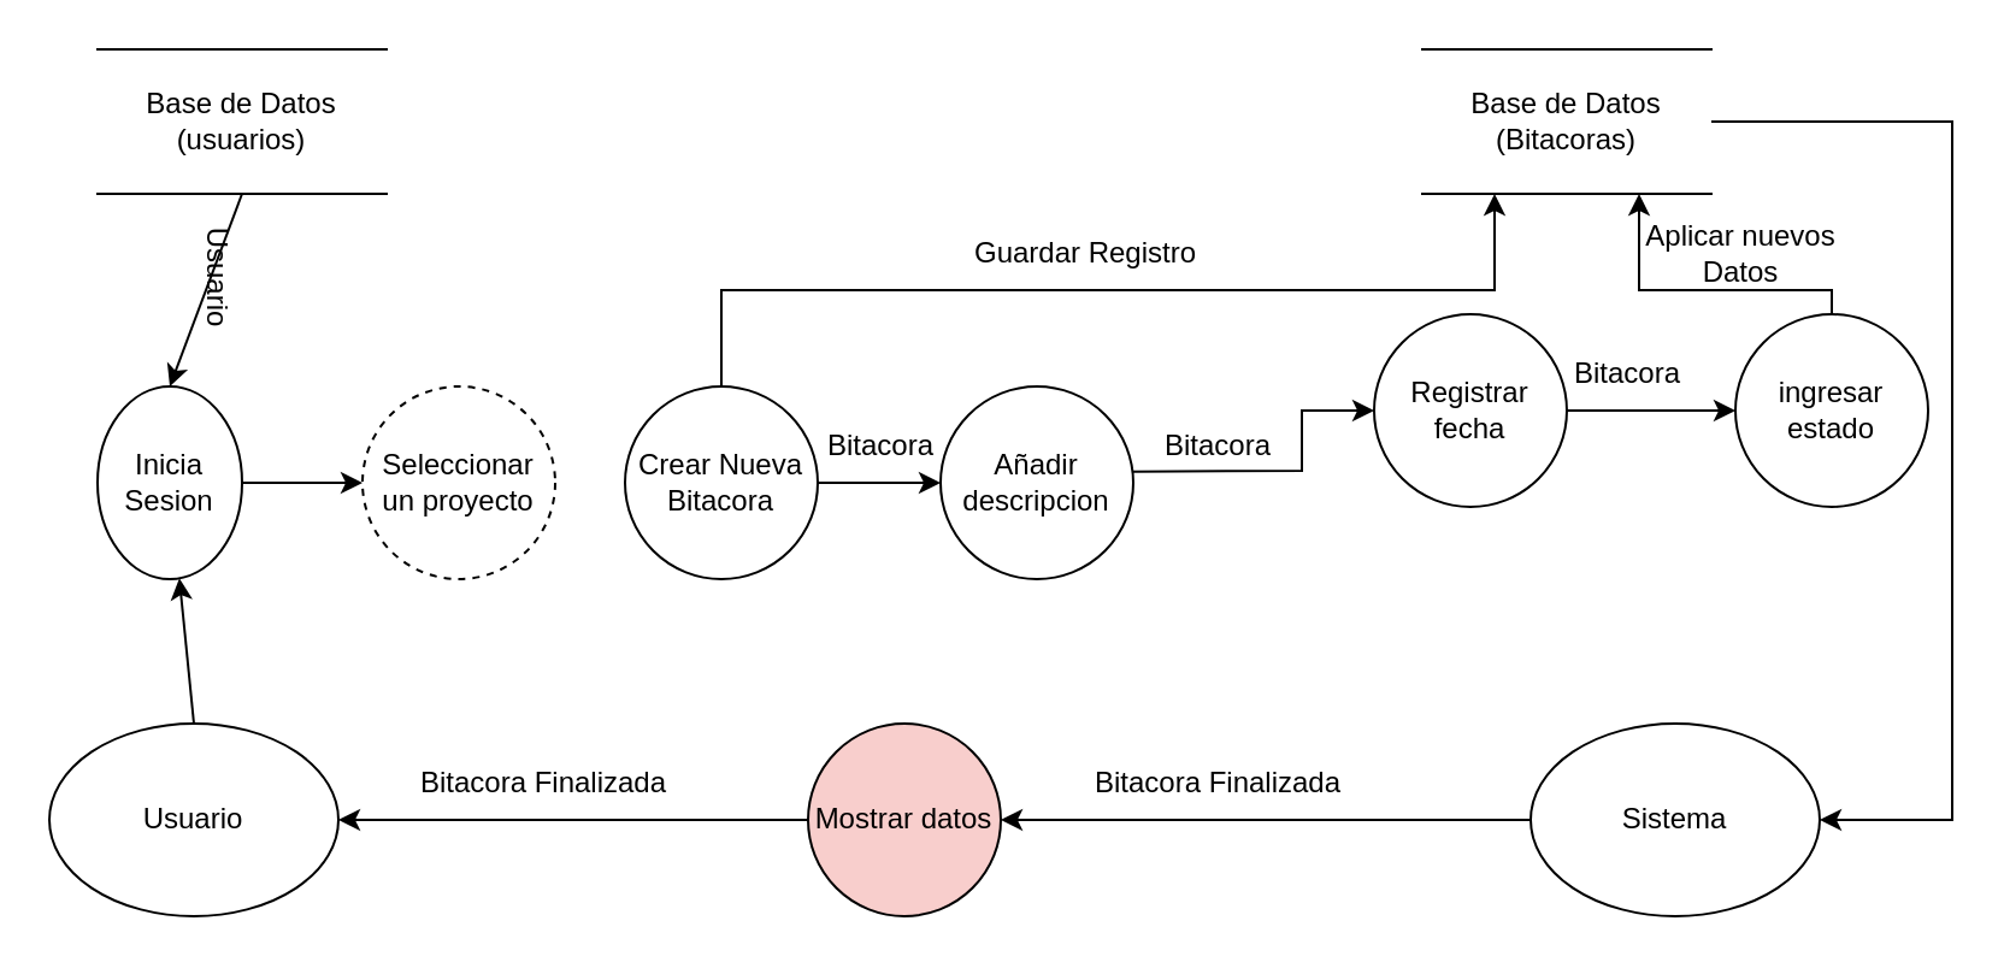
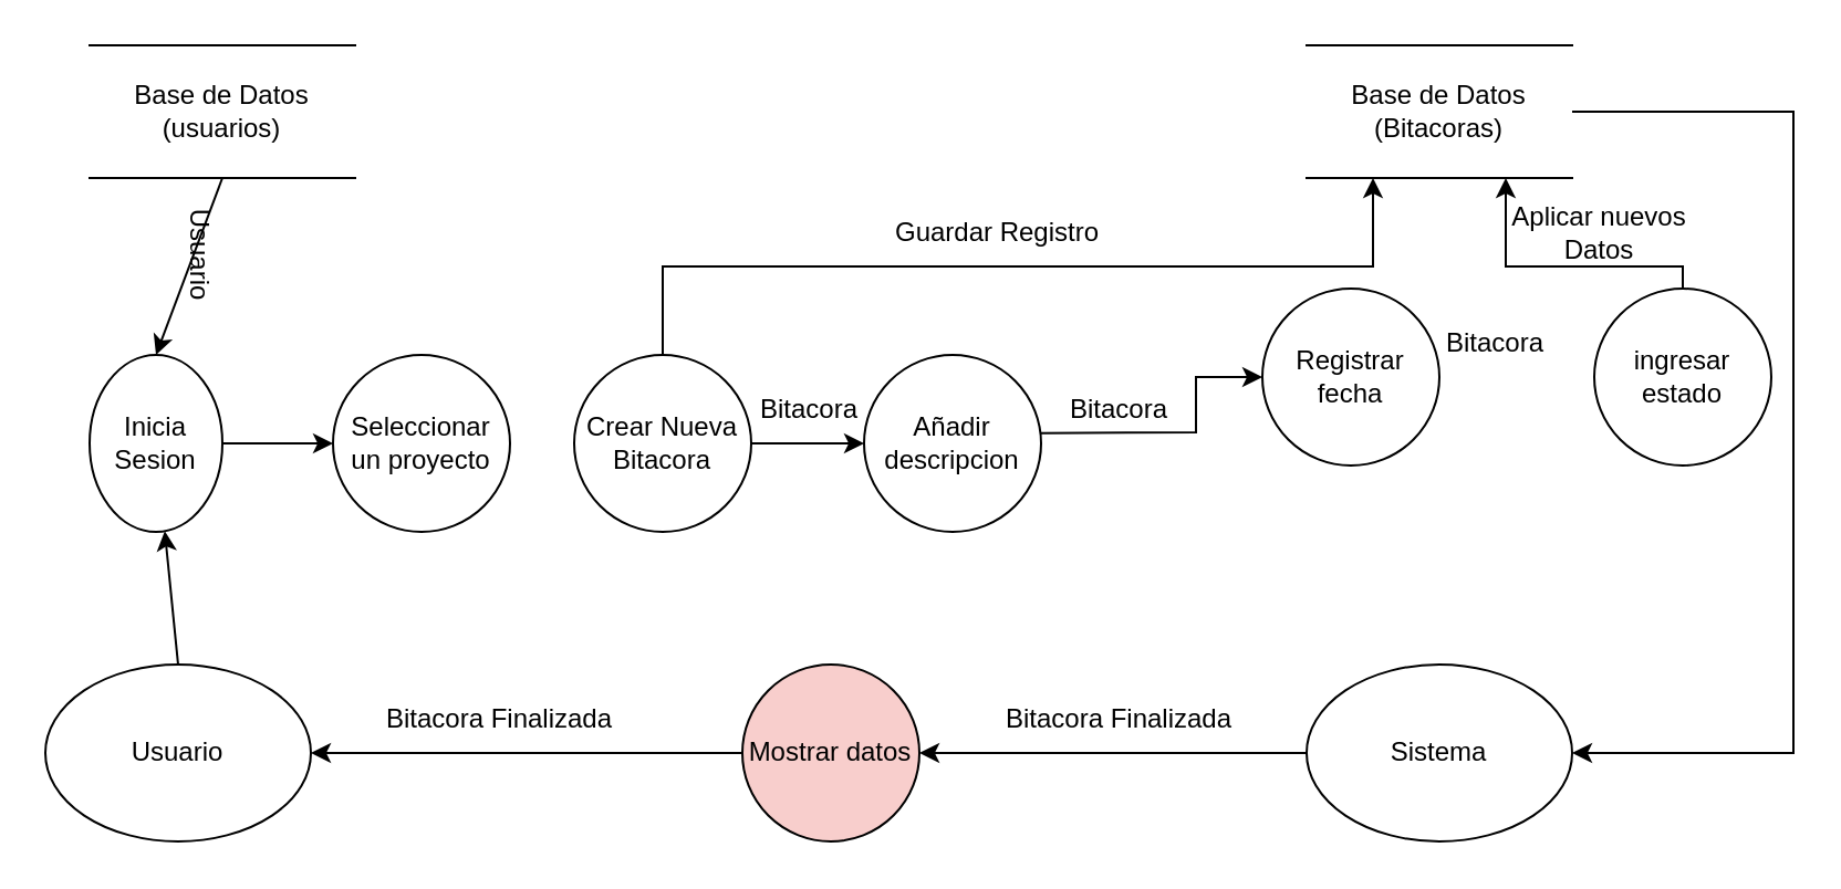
  <mxCell id="0" />
  <mxCell id="1" parent="0" />
  <mxCell id="2" value="Usuario" style="ellipse;whiteSpace=wrap;html=1;" vertex="1" parent="1"><mxGeometry x="20" y="300" width="120" height="80" as="geometry" /></mxCell>
  <mxCell id="3" value="Inicia Sesion" style="ellipse;whiteSpace=wrap;html=1;aspect=fixed;flipV=0;flipH=0;" vertex="1" parent="1"><mxGeometry x="40" y="160" width="60" height="80" as="geometry" /></mxCell>
  <mxCell id="4" value="Registrar fecha" style="ellipse;whiteSpace=wrap;html=1;aspect=fixed;" vertex="1" parent="1"><mxGeometry x="570" y="130" width="80" height="80" as="geometry" /></mxCell>
  <mxCell id="5" value="Añadir descripcion" style="ellipse;whiteSpace=wrap;html=1;aspect=fixed;" vertex="1" parent="1"><mxGeometry x="390" y="160" width="80" height="80" as="geometry" /></mxCell>
  <mxCell id="6" value="ingresar&lt;br&gt;estado" style="ellipse;whiteSpace=wrap;html=1;aspect=fixed;" vertex="1" parent="1"><mxGeometry x="720" y="130" width="80" height="80" as="geometry" /></mxCell>
  <mxCell id="7" value="Crear Nueva Bitacora" style="ellipse;whiteSpace=wrap;html=1;aspect=fixed;" vertex="1" parent="1"><mxGeometry x="259" y="160" width="80" height="80" as="geometry" /></mxCell>
  <mxCell id="8" value="" style="endArrow=classic;html=1;rounded=0;exitX=0.5;exitY=0;exitDx=0;exitDy=0;" edge="1" parent="1" source="2" target="3"><mxGeometry width="50" height="50" relative="1" as="geometry"><mxPoint x="-150" y="281" as="sourcePoint" /><mxPoint x="-50" y="241" as="targetPoint" /><Array as="points" /></mxGeometry></mxCell>
  <mxCell id="9" value="" style="endArrow=classic;html=1;rounded=0;entryX=0;entryY=0.5;entryDx=0;entryDy=0;exitX=1;exitY=0.5;exitDx=0;exitDy=0;" edge="1" parent="1" source="3" target="29"><mxGeometry width="50" height="50" relative="1" as="geometry"><mxPoint x="189.17" y="80" as="sourcePoint" /><mxPoint x="130" y="200" as="targetPoint" /></mxGeometry></mxCell>
  <mxCell id="10" value="" style="endArrow=classic;html=1;rounded=0;entryX=0.25;entryY=1;entryDx=0;entryDy=0;exitX=0.5;exitY=0;exitDx=0;exitDy=0;" edge="1" parent="1" source="7"><mxGeometry width="50" height="50" relative="1" as="geometry"><mxPoint x="374" y="100" as="sourcePoint" /><mxPoint x="620" y="80" as="targetPoint" /><Array as="points"><mxPoint x="299" y="120" /><mxPoint x="620" y="120" /></Array></mxGeometry></mxCell>
  <mxCell id="11" value="Mostrar datos" style="ellipse;whiteSpace=wrap;html=1;aspect=fixed;fillColor=#f8cecc;" vertex="1" parent="1"><mxGeometry x="335" y="300" width="80" height="80" as="geometry" /></mxCell>
  <mxCell id="12" value="" style="endArrow=classic;html=1;rounded=0;exitX=1;exitY=0.5;exitDx=0;exitDy=0;entryX=0;entryY=0.5;entryDx=0;entryDy=0;" edge="1" parent="1" source="7" target="5"><mxGeometry width="50" height="50" relative="1" as="geometry"><mxPoint x="424" y="230" as="sourcePoint" /><mxPoint x="484" y="225" as="targetPoint" /></mxGeometry></mxCell>
- <mxCell id="13" value="Sistema" style="ellipse;whiteSpace=wrap;html=1;" vertex="1" parent="1"><mxGeometry x="635" y="300" width="120" height="80" as="geometry" /></mxCell>
+ <mxCell id="13" value="Sistema" style="ellipse;whiteSpace=wrap;html=1;" vertex="1" parent="1"><mxGeometry x="590" y="300" width="120" height="80" as="geometry" /></mxCell>
  <mxCell id="14" value="" style="endArrow=classic;html=1;rounded=0;exitX=1;exitY=0.442;exitDx=0;exitDy=0;exitPerimeter=0;" edge="1" parent="1" source="5" target="4"><mxGeometry width="50" height="50" relative="1" as="geometry"><mxPoint x="400" y="200" as="sourcePoint" /><mxPoint x="450" y="150" as="targetPoint" /><Array as="points"><mxPoint x="540" y="195" /><mxPoint x="540" y="170" /></Array></mxGeometry></mxCell>
- <mxCell id="15" value="" style="endArrow=classic;html=1;rounded=0;exitX=1;exitY=0.5;exitDx=0;exitDy=0;entryX=0;entryY=0.5;entryDx=0;entryDy=0;" edge="1" parent="1" source="4" target="6"><mxGeometry width="50" height="50" relative="1" as="geometry"><mxPoint x="680" y="100" as="sourcePoint" /><mxPoint x="730" y="50" as="targetPoint" /></mxGeometry></mxCell>
  <mxCell id="16" value="" style="endArrow=classic;html=1;rounded=0;exitX=0;exitY=0.5;exitDx=0;exitDy=0;entryX=1;entryY=0.5;entryDx=0;entryDy=0;" edge="1" parent="1" source="13" target="11"><mxGeometry width="50" height="50" relative="1" as="geometry"><mxPoint x="630" y="290" as="sourcePoint" /><mxPoint x="680" y="240" as="targetPoint" /></mxGeometry></mxCell>
  <mxCell id="17" value="" style="endArrow=classic;html=1;rounded=0;exitX=0;exitY=0.5;exitDx=0;exitDy=0;entryX=1;entryY=0.5;entryDx=0;entryDy=0;" edge="1" parent="1" source="11" target="2"><mxGeometry width="50" height="50" relative="1" as="geometry"><mxPoint x="310" y="420" as="sourcePoint" /><mxPoint x="360" y="370" as="targetPoint" /></mxGeometry></mxCell>
  <mxCell id="18" value="" style="endArrow=classic;html=1;rounded=0;exitX=1;exitY=0.5;exitDx=0;exitDy=0;entryX=1;entryY=0.5;entryDx=0;entryDy=0;" edge="1" parent="1" target="13"><mxGeometry width="50" height="50" relative="1" as="geometry"><mxPoint x="710" y="50" as="sourcePoint" /><mxPoint x="740" y="30" as="targetPoint" /><Array as="points"><mxPoint x="810" y="50" /><mxPoint x="810" y="340" /></Array></mxGeometry></mxCell>
  <mxCell id="19" value="" style="endArrow=classic;html=1;rounded=0;entryX=0.75;entryY=1;entryDx=0;entryDy=0;exitX=0.5;exitY=0;exitDx=0;exitDy=0;" edge="1" parent="1" source="6"><mxGeometry width="50" height="50" relative="1" as="geometry"><mxPoint x="720" y="130" as="sourcePoint" /><mxPoint x="680" y="80" as="targetPoint" /><Array as="points"><mxPoint x="760" y="120" /><mxPoint x="680" y="120" /></Array></mxGeometry></mxCell>
  <mxCell id="20" value="Base de Datos&lt;br&gt;(usuarios)" style="shape=partialRectangle;whiteSpace=wrap;html=1;left=0;right=0;fillColor=none;" vertex="1" parent="1"><mxGeometry x="40" y="20" width="120" height="60" as="geometry" /></mxCell>
  <mxCell id="21" value="Base de Datos&lt;br&gt;(Bitacoras)" style="shape=partialRectangle;whiteSpace=wrap;html=1;left=0;right=0;fillColor=none;" vertex="1" parent="1"><mxGeometry x="590" y="20" width="120" height="60" as="geometry" /></mxCell>
  <mxCell id="22" value="Bitacora Finalizada" style="text;html=1;align=center;verticalAlign=middle;resizable=0;points=[];autosize=1;strokeColor=none;fillColor=none;" vertex="1" parent="1"><mxGeometry x="440" y="310" width="130" height="30" as="geometry" /></mxCell>
  <mxCell id="23" value="Guardar Registro" style="text;html=1;align=center;verticalAlign=middle;resizable=0;points=[];autosize=1;strokeColor=none;fillColor=none;" vertex="1" parent="1"><mxGeometry x="390" y="90" width="120" height="30" as="geometry" /></mxCell>
  <mxCell id="24" value="Aplicar nuevos &lt;br&gt;Datos" style="text;html=1;align=center;verticalAlign=middle;resizable=0;points=[];autosize=1;strokeColor=none;fillColor=none;" vertex="1" parent="1"><mxGeometry x="672" y="85" width="100" height="40" as="geometry" /></mxCell>
  <mxCell id="25" value="" style="endArrow=classic;html=1;rounded=0;entryX=0.5;entryY=0;entryDx=0;entryDy=0;exitX=0.5;exitY=1;exitDx=0;exitDy=0;" edge="1" parent="1" source="20" target="3"><mxGeometry width="50" height="50" relative="1" as="geometry"><mxPoint x="70" y="121" as="sourcePoint" /><mxPoint x="50" y="111" as="targetPoint" /></mxGeometry></mxCell>
  <mxCell id="26" value="Bitacora" style="text;html=1;align=center;verticalAlign=middle;resizable=0;points=[];autosize=1;strokeColor=none;fillColor=none;" vertex="1" parent="1"><mxGeometry x="330" y="170" width="70" height="30" as="geometry" /></mxCell>
  <mxCell id="27" value="Bitacora" style="text;html=1;align=center;verticalAlign=middle;resizable=0;points=[];autosize=1;strokeColor=none;fillColor=none;" vertex="1" parent="1"><mxGeometry x="470" y="170" width="70" height="30" as="geometry" /></mxCell>
  <mxCell id="28" value="Bitacora" style="text;html=1;align=center;verticalAlign=middle;resizable=0;points=[];autosize=1;strokeColor=none;fillColor=none;" vertex="1" parent="1"><mxGeometry x="640" y="140" width="70" height="30" as="geometry" /></mxCell>
- <mxCell id="29" value="Seleccionar un proyecto" style="ellipse;whiteSpace=wrap;html=1;aspect=fixed;dashed=1;" vertex="1" parent="1"><mxGeometry x="150" y="160" width="80" height="80" as="geometry" /></mxCell>
+ <mxCell id="29" value="Seleccionar un proyecto" style="ellipse;whiteSpace=wrap;html=1;aspect=fixed;" vertex="1" parent="1"><mxGeometry x="150" y="160" width="80" height="80" as="geometry" /></mxCell>
  <mxCell id="30" value="Usuario" style="text;html=1;strokeColor=none;fillColor=none;align=center;verticalAlign=middle;whiteSpace=wrap;rounded=0;rotation=90;" vertex="1" parent="1"><mxGeometry x="60" y="100" width="60" height="30" as="geometry" /></mxCell>
  <mxCell id="31" value="Bitacora Finalizada" style="text;html=1;align=center;verticalAlign=middle;resizable=0;points=[];autosize=1;strokeColor=none;fillColor=none;" vertex="1" parent="1"><mxGeometry x="160" y="310" width="130" height="30" as="geometry" /></mxCell>
